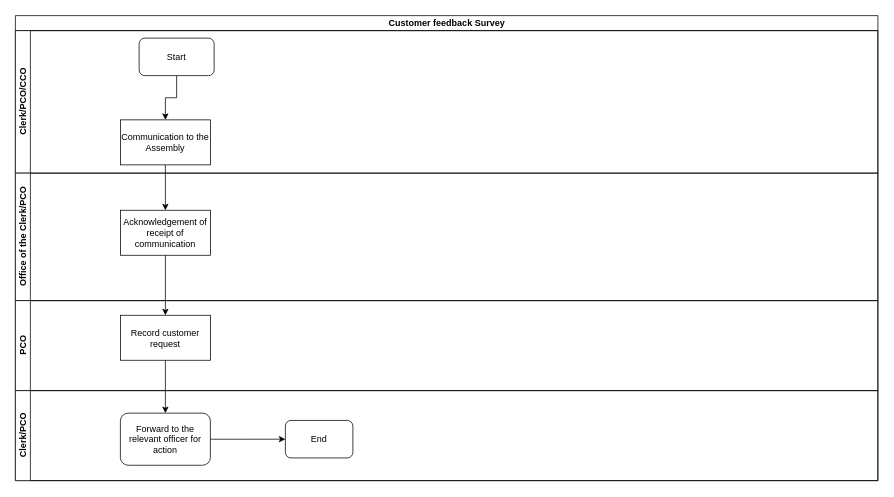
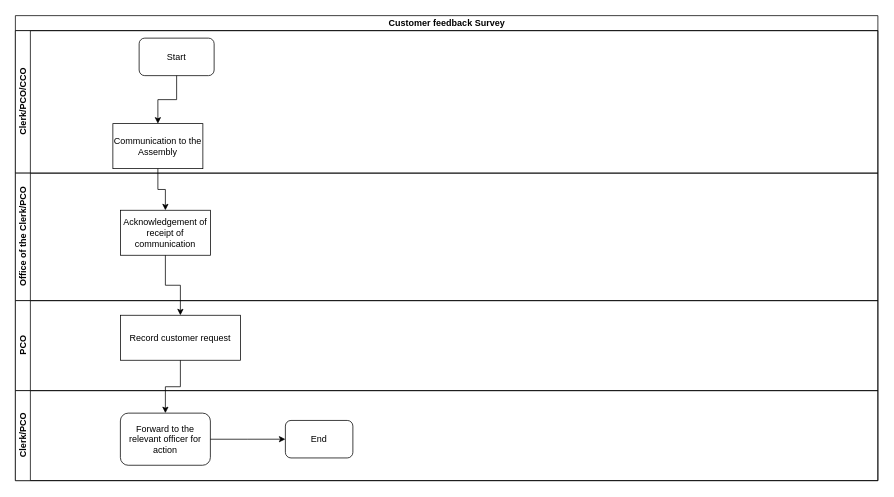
  <mxCell id="0" />
  <mxCell id="1" parent="0" />
  <mxCell id="2" value="Customer feedback Survey" style="swimlane;html=1;childLayout=stackLayout;resizeParent=1;resizeParentMax=0;horizontal=1;startSize=20;horizontalStack=0;" vertex="1" parent="1"><mxGeometry x="20" y="20" width="1150" height="620" as="geometry" /></mxCell>
  <mxCell id="3" value="Clerk/PCO/CCO" style="swimlane;html=1;startSize=20;horizontal=0;" vertex="1" parent="2"><mxGeometry y="20" width="1150" height="190" as="geometry" /></mxCell>
  <mxCell id="4" value="Start" style="rounded=1;whiteSpace=wrap;html=1;" vertex="1" parent="3"><mxGeometry x="165" y="10" width="100" height="50" as="geometry" /></mxCell>
- <mxCell id="5" value="Communication to the Assembly" style="rounded=0;whiteSpace=wrap;html=1;" vertex="1" parent="3"><mxGeometry x="140" y="119" width="120" height="60" as="geometry" /></mxCell>
+ <mxCell id="5" value="Communication to the Assembly" style="rounded=0;whiteSpace=wrap;html=1;" vertex="1" parent="3"><mxGeometry x="130" y="124" width="120" height="60" as="geometry" /></mxCell>
  <mxCell id="6" value="" style="edgeStyle=orthogonalEdgeStyle;rounded=0;orthogonalLoop=1;jettySize=auto;html=1;entryX=0.5;entryY=0;entryDx=0;entryDy=0;" edge="1" parent="3" source="4" target="5"><mxGeometry relative="1" as="geometry"><mxPoint x="200" y="125" as="targetPoint" /></mxGeometry></mxCell>
  <mxCell id="7" value="Office of the Clerk/PCO" style="swimlane;html=1;startSize=20;horizontal=0;" vertex="1" parent="2"><mxGeometry y="210" width="1150" height="170" as="geometry" /></mxCell>
  <mxCell id="8" value="Acknowledgement of receipt of communication" style="whiteSpace=wrap;html=1;rounded=0;" vertex="1" parent="7"><mxGeometry x="140" y="49.5" width="120" height="60" as="geometry" /></mxCell>
  <mxCell id="9" value="PCO" style="swimlane;html=1;startSize=20;horizontal=0;" vertex="1" parent="2"><mxGeometry y="380" width="1150" height="120" as="geometry" /></mxCell>
- <mxCell id="10" value="Record customer request" style="whiteSpace=wrap;html=1;rounded=0;" vertex="1" parent="9"><mxGeometry x="140" y="19.5" width="120" height="60" as="geometry" /></mxCell>
+ <mxCell id="10" value="Record customer request" style="whiteSpace=wrap;html=1;rounded=0;" vertex="1" parent="9"><mxGeometry x="140" y="19.5" width="160" height="60" as="geometry" /></mxCell>
  <mxCell id="11" value="Clerk/PCO" style="swimlane;html=1;startSize=20;horizontal=0;" vertex="1" parent="2"><mxGeometry y="500" width="1150" height="120" as="geometry" /></mxCell>
  <mxCell id="12" value="Forward to the relevant officer for action" style="whiteSpace=wrap;html=1;rounded=1;" vertex="1" parent="11"><mxGeometry x="140" y="30" width="120" height="69.5" as="geometry" /></mxCell>
  <mxCell id="13" value="End" style="rounded=1;whiteSpace=wrap;html=1;" vertex="1" parent="11"><mxGeometry x="360" y="39.75" width="90" height="50" as="geometry" /></mxCell>
  <mxCell id="14" value="" style="edgeStyle=orthogonalEdgeStyle;rounded=0;orthogonalLoop=1;jettySize=auto;html=1;entryX=0;entryY=0.5;entryDx=0;entryDy=0;" edge="1" parent="11" source="12" target="13"><mxGeometry relative="1" as="geometry"><mxPoint x="360.05" y="64.8" as="targetPoint" /></mxGeometry></mxCell>
  <mxCell id="15" value="" style="edgeStyle=orthogonalEdgeStyle;rounded=0;orthogonalLoop=1;jettySize=auto;html=1;" edge="1" parent="2" source="5" target="8"><mxGeometry relative="1" as="geometry" /></mxCell>
  <mxCell id="16" value="" style="edgeStyle=orthogonalEdgeStyle;rounded=0;orthogonalLoop=1;jettySize=auto;html=1;" edge="1" parent="2" source="8" target="10"><mxGeometry relative="1" as="geometry" /></mxCell>
  <mxCell id="17" value="" style="edgeStyle=orthogonalEdgeStyle;rounded=0;orthogonalLoop=1;jettySize=auto;html=1;" edge="1" parent="2" source="10" target="12"><mxGeometry relative="1" as="geometry" /></mxCell>
